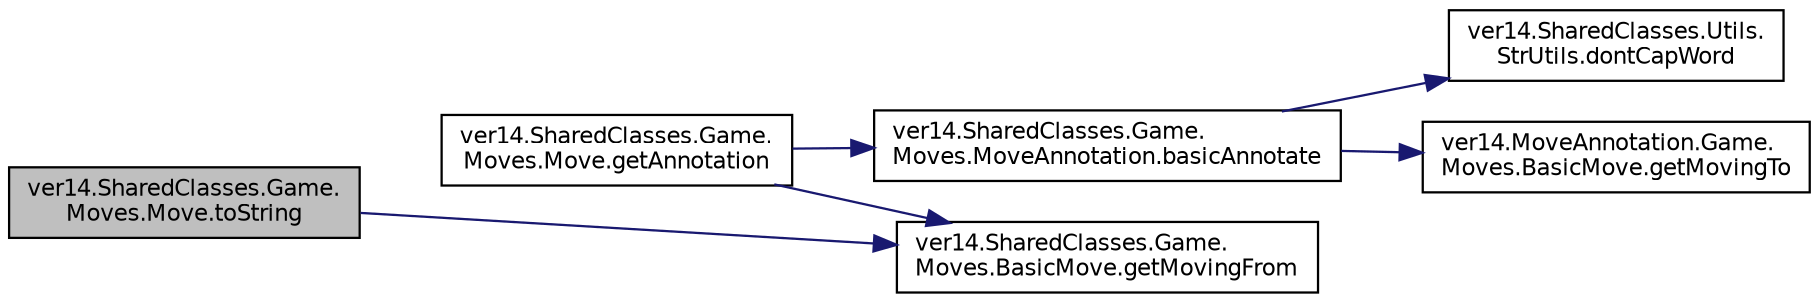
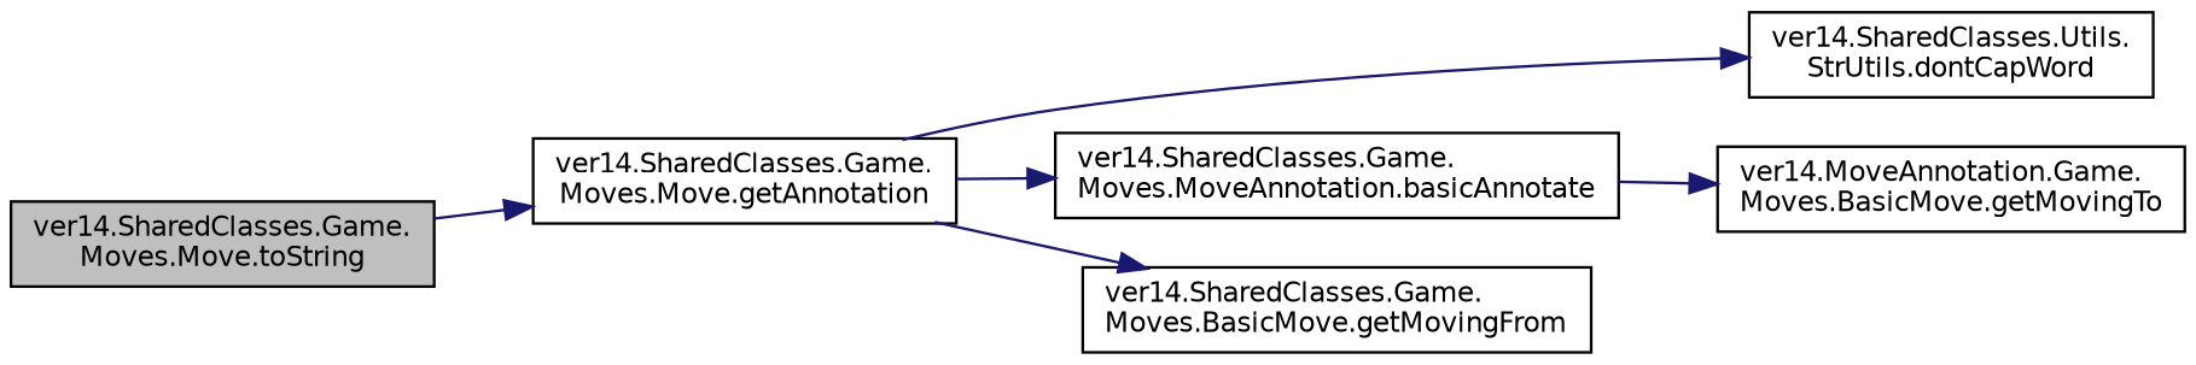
  digraph {
    rankdir=LR
    node [color=black fillcolor=white fontname=Helvetica fontsize=10 shape=record style=filled]
    edge [color=midnightblue fontname=Helvetica fontsize=10 labelfontname=Helvetica labelfontsize=10 style=solid]
    n1 [fillcolor=grey75 fontcolor=black height=0.2 label="ver14.SharedClasses.Game.\lMoves.Move.toString" width=0.4]
    n2 [height=0.2 label="ver14.SharedClasses.Game.\lMoves.Move.getAnnotation" width=0.4]
    n3 [height=0.2 label="ver14.SharedClasses.Game.\lMoves.MoveAnnotation.basicAnnotate" width=0.4]
    n4 [height=0.2 label="ver14.SharedClasses.Game.\lMoves.BasicMove.getMovingFrom" width=0.4]
    n5 [height=0.2 label="ver14.SharedClasses.Utils.\lStrUtils.dontCapWord" width=0.4]
    n6 [height=0.2 label="ver14.MoveAnnotation.Game.\lMoves.BasicMove.getMovingTo" width=0.4]
-   n1 -> n4
+   n1 -> n2
    n2 -> n3
    n2 -> n4
-   n3 -> n5
+   n2 -> n5
    n3 -> n6
  }
